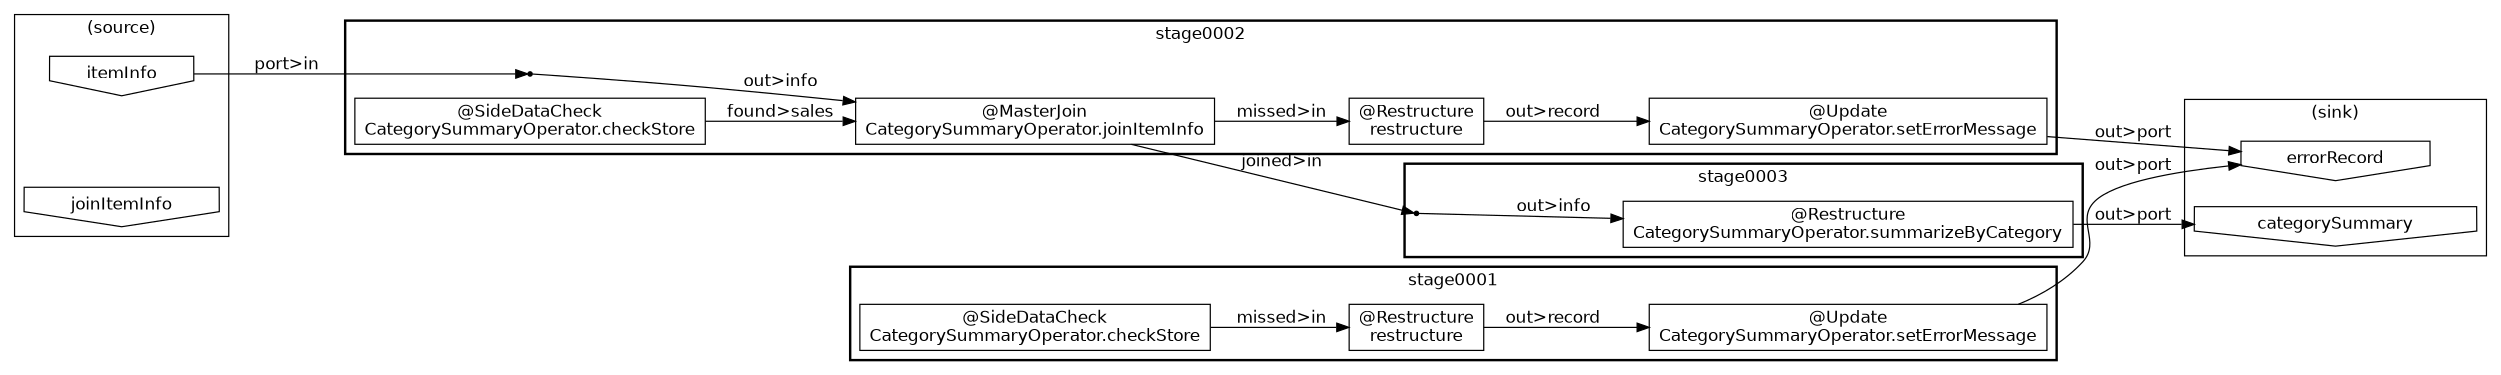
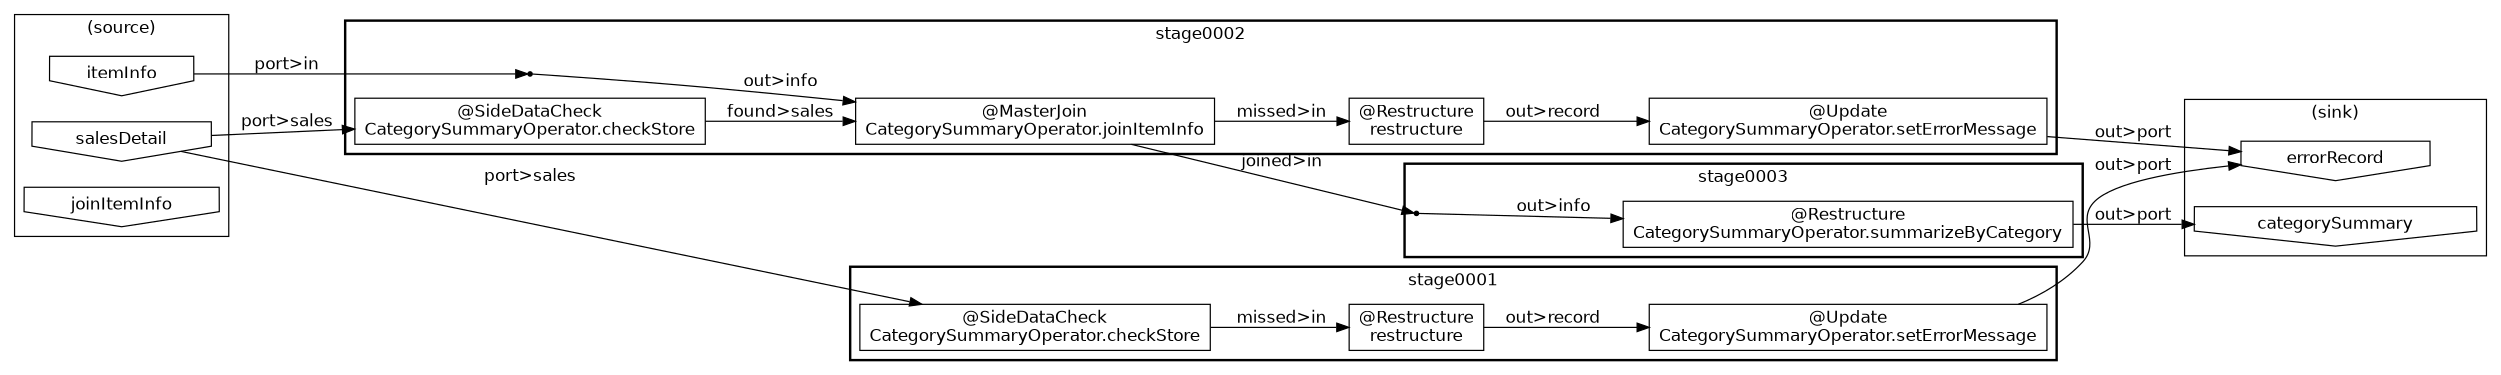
  digraph {
    fontname="DejaVu Sans"
    rankdir=LR
    node [fontname="DejaVu Sans" shape=box]
    edge [fontname="DejaVu Sans"]
    n1 [label=errorRecord shape=invhouse]
    n2 [label=categorySummary shape=invhouse]
    "9b260040-98ff-43e5-8230-0040bf0dfc2f" [shape=point]
    n4 [label="@Restructure\nCategorySummaryOperator.summarizeByCategory"]
    n5 [label="@Restructure\nrestructure"]
    n6 [label="@Update\nCategorySummaryOperator.setErrorMessage"]
    n7 [label="@SideDataCheck\nCategorySummaryOperator.checkStore"]
    n8 [label=itemInfo shape=invhouse]
+   n9 [label=salesDetail shape=invhouse]
    n10 [label=joinItemInfo shape=invhouse]
    n11 [label="@SideDataCheck\nCategorySummaryOperator.checkStore"]
    "ad400742-2b9e-49bf-92d9-6802fa062081" [shape=point]
    n13 [label="@Restructure\nrestructure"]
    n14 [label="@Update\nCategorySummaryOperator.setErrorMessage"]
    n15 [label="@MasterJoin\nCategorySummaryOperator.joinItemInfo"]
    subgraph cluster_1 {
      label="(sink)"
      n1
      n2
    }
    subgraph cluster_2 {
      label=stage0003
      style=bold
      "9b260040-98ff-43e5-8230-0040bf0dfc2f"
      n4
    }
    subgraph cluster_3 {
      label=stage0001
      style=bold
      n5
      n6
      n7
    }
    subgraph cluster_4 {
      label="(source)"
      n8
+     n9
      n10
    }
    subgraph cluster_5 {
      label=stage0002
      style=bold
      n11
      "ad400742-2b9e-49bf-92d9-6802fa062081"
      n13
      n14
      n15
    }
    "9b260040-98ff-43e5-8230-0040bf0dfc2f" -> n4 [label="out>info"]
    n4 -> n2 [label="out>port"]
    n5 -> n6 [label="out>record"]
    n6 -> n1 [label="out>port"]
    n7 -> n5 [label="missed>in"]
    n8 -> "ad400742-2b9e-49bf-92d9-6802fa062081" [label="port>in"]
+   n9 -> n7 [label="port>sales"]
+   n9 -> n11 [label="port>sales"]
    n11 -> n15 [label="found>sales"]
    "ad400742-2b9e-49bf-92d9-6802fa062081" -> n15 [label="out>info"]
    n13 -> n14 [label="out>record"]
    n14 -> n1 [label="out>port"]
    n15 -> "9b260040-98ff-43e5-8230-0040bf0dfc2f" [label="joined>in"]
    n15 -> n13 [label="missed>in"]
  }
